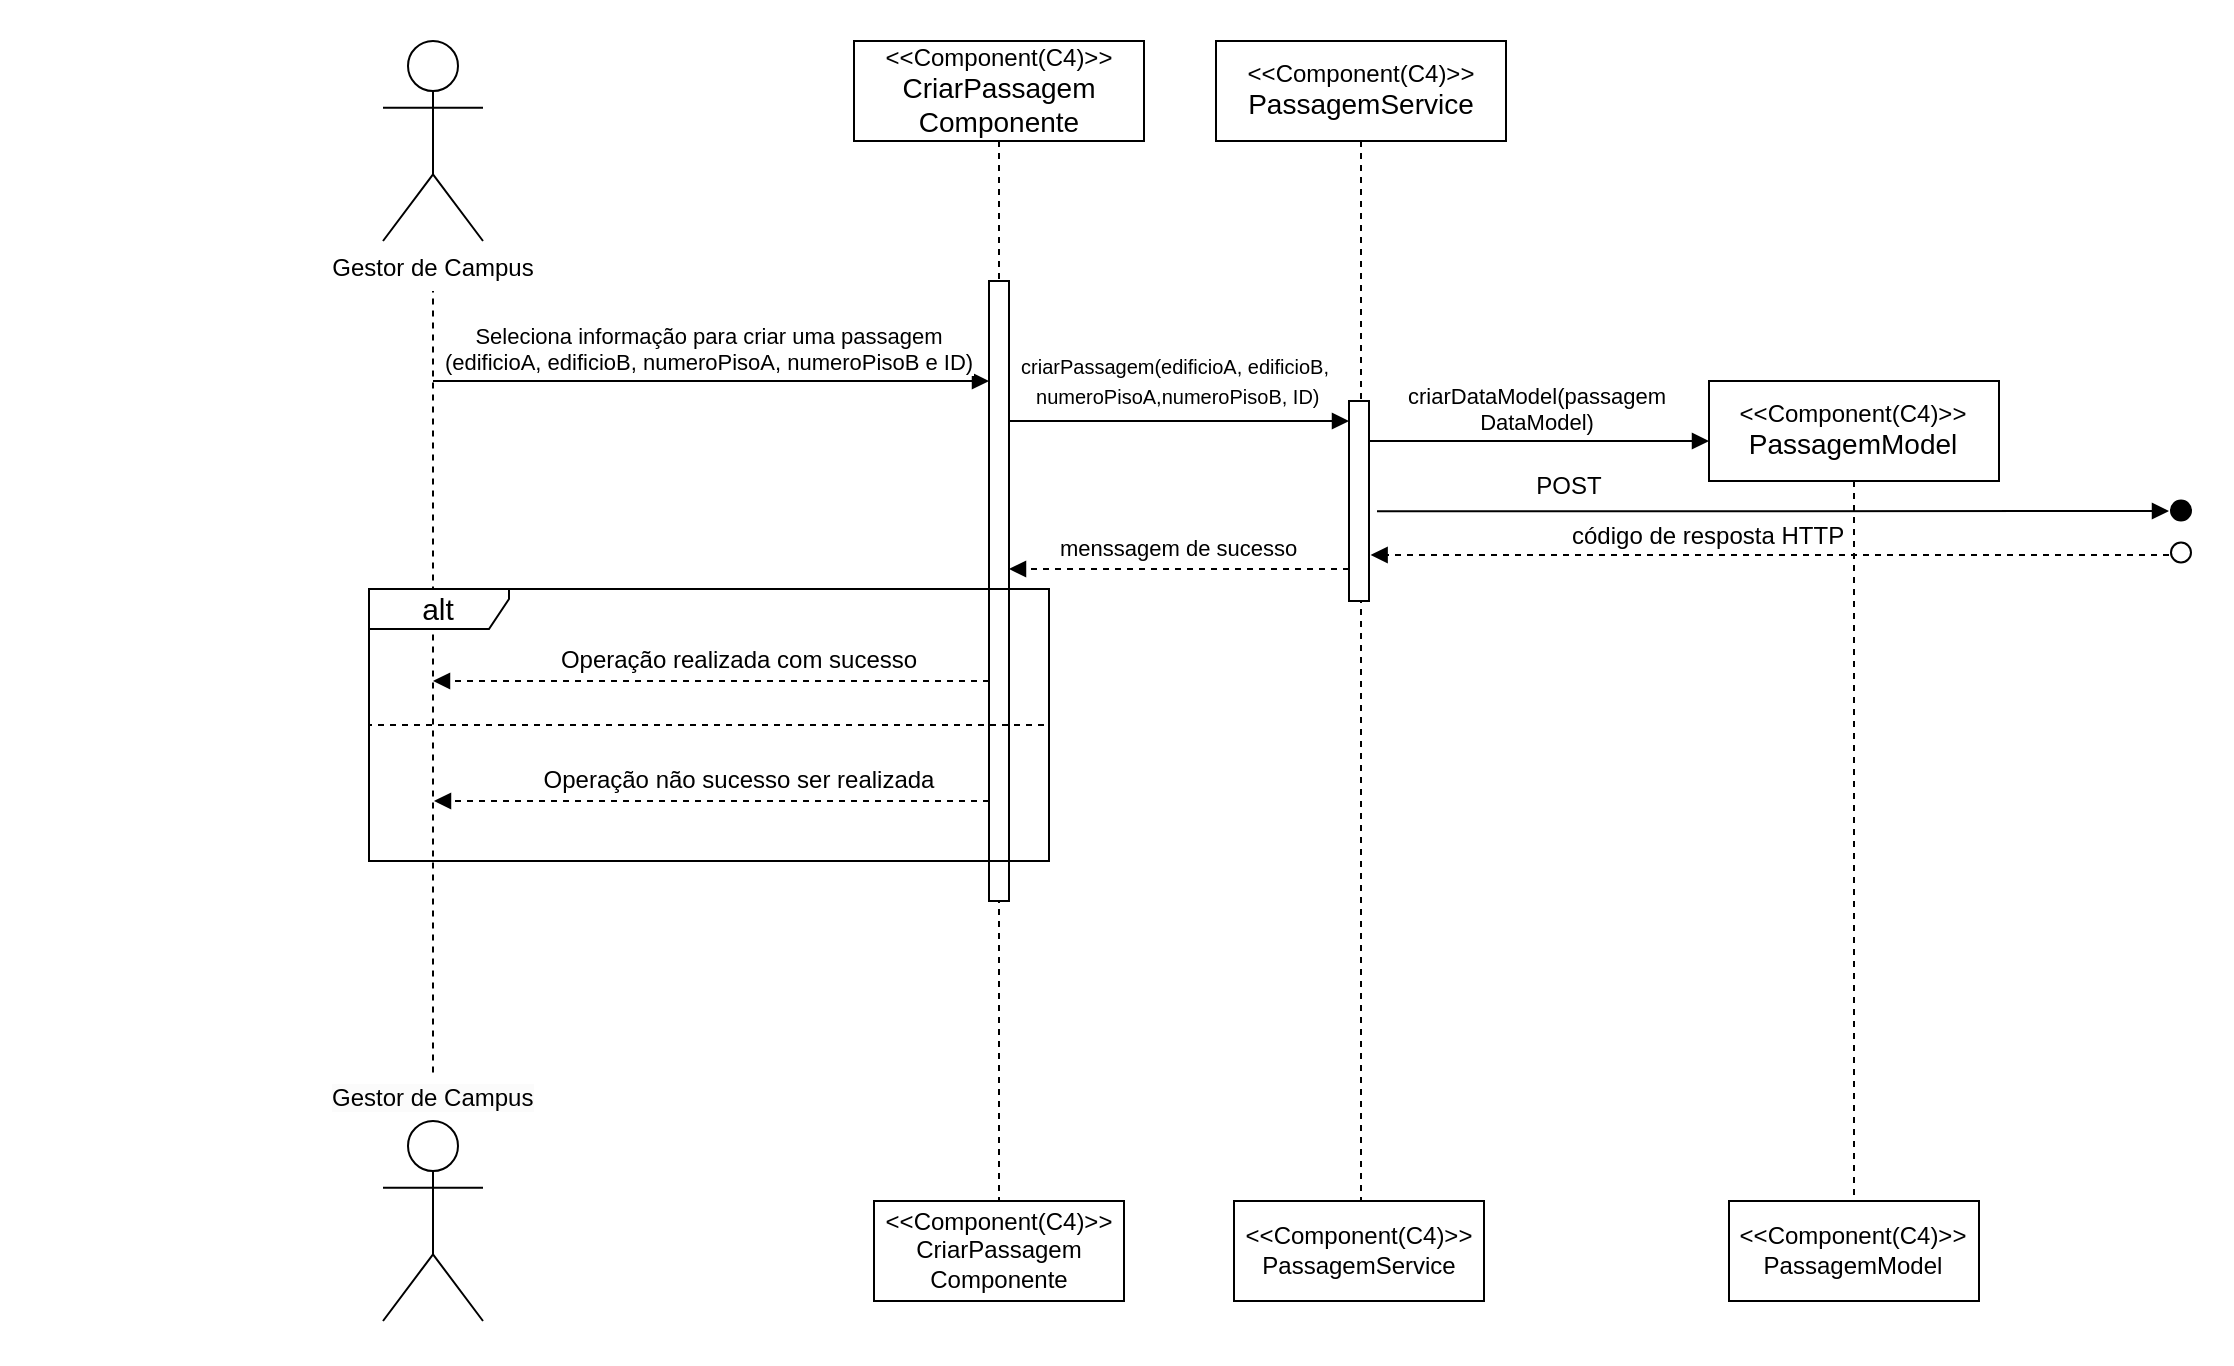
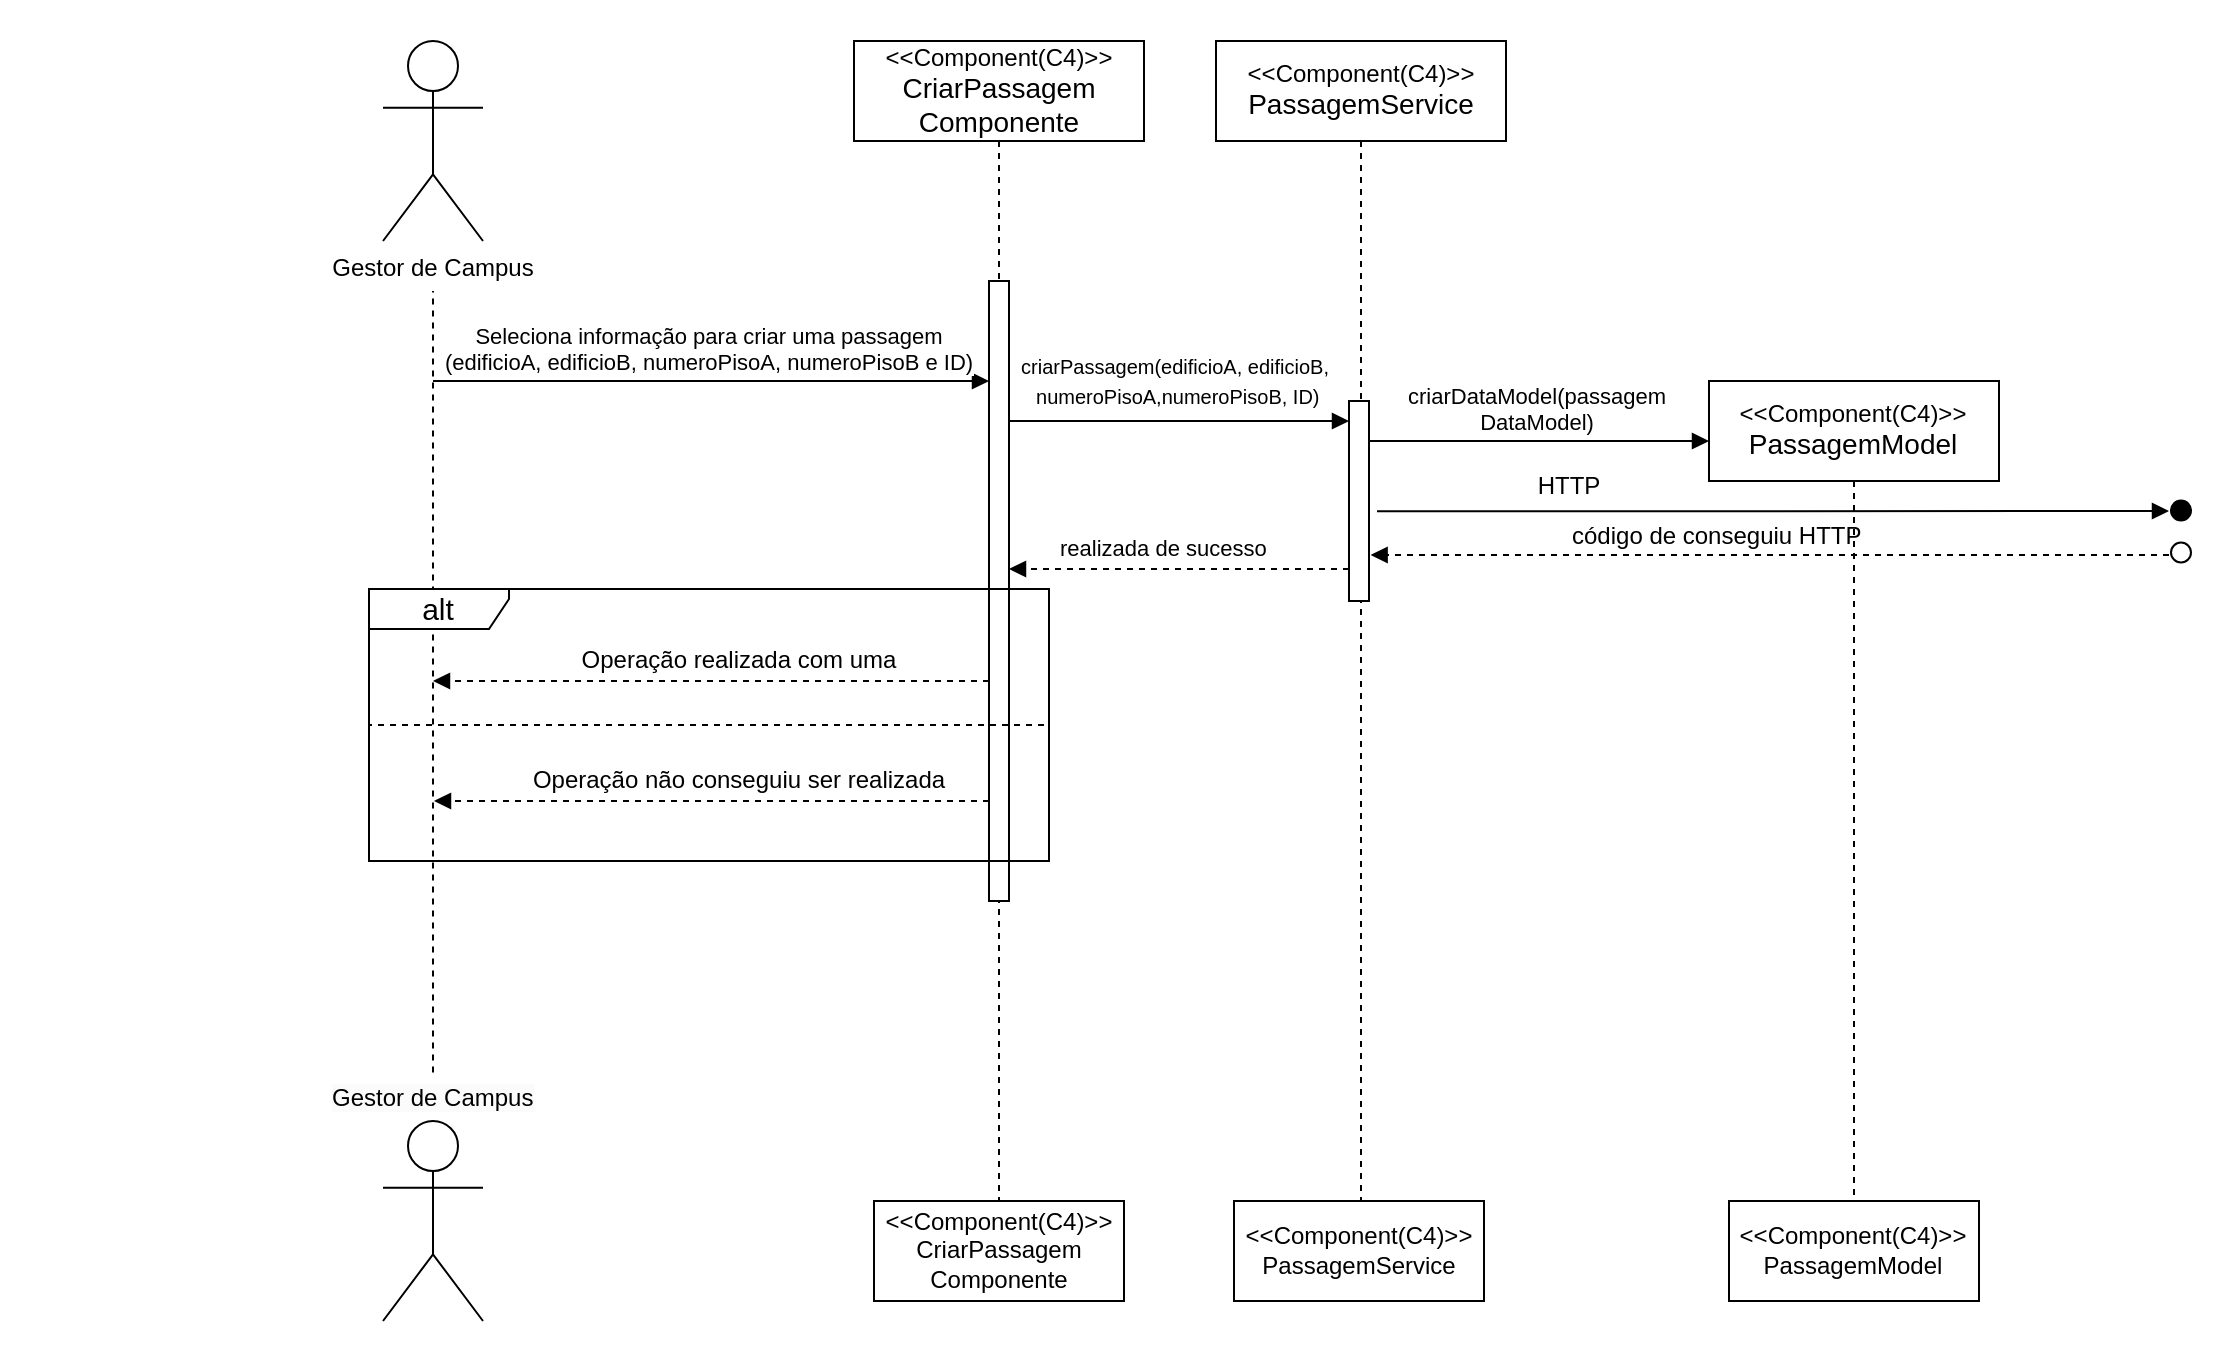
  <mxCell id="0" />
  <mxCell id="1" parent="0" />
  <mxCell id="2" value="&amp;lt;&amp;lt;Component(C4)&amp;gt;&amp;gt;&lt;br style=&quot;border-color: var(--border-color);&quot;&gt;&lt;font style=&quot;font-size: 14px;&quot;&gt;CriarPassagem&lt;br&gt;Componente&lt;/font&gt;" style="shape=umlLifeline;perimeter=lifelinePerimeter;whiteSpace=wrap;html=1;container=1;dropTarget=0;collapsible=0;recursiveResize=0;outlineConnect=0;portConstraint=eastwest;newEdgeStyle={&quot;curved&quot;:0,&quot;rounded&quot;:0};size=50;" vertex="1" parent="1"><mxGeometry x="426.5" y="20" width="145" height="580" as="geometry" /></mxCell>
  <mxCell id="3" value="&amp;lt;&amp;lt;Component(C4)&amp;gt;&amp;gt;&lt;br style=&quot;border-color: var(--border-color);&quot;&gt;CriarPassagem&lt;br&gt;Componente" style="shape=umlLifeline;perimeter=lifelinePerimeter;whiteSpace=wrap;html=1;container=1;dropTarget=0;collapsible=0;recursiveResize=0;outlineConnect=0;portConstraint=eastwest;newEdgeStyle={&quot;curved&quot;:0,&quot;rounded&quot;:0};size=60;" vertex="1" parent="1"><mxGeometry x="436.5" y="600" width="125" height="50" as="geometry" /></mxCell>
  <mxCell id="4" value="Gestor de Campus" style="shape=umlActor;verticalLabelPosition=bottom;verticalAlign=top;html=1;outlineConnect=0;" vertex="1" parent="1"><mxGeometry x="191" y="20" width="50" height="100" as="geometry" /></mxCell>
  <mxCell id="5" value="" style="line;strokeWidth=1;dashed=1;labelPosition=center;verticalLabelPosition=bottom;align=left;verticalAlign=top;spacingLeft=20;spacingTop=15;html=1;whiteSpace=wrap;rotation=-90;" vertex="1" parent="1"><mxGeometry x="20.63" y="335.38" width="390.75" height="10" as="geometry" /></mxCell>
  <mxCell id="6" value="Actor" style="shape=umlActor;verticalLabelPosition=bottom;verticalAlign=top;html=1;outlineConnect=0;textOpacity=0;" vertex="1" parent="1"><mxGeometry x="191" y="560" width="50" height="100" as="geometry" /></mxCell>
  <mxCell id="7" value="Seleciona informação para criar uma passagem&lt;br&gt;(edificioA, edificioB, numeroPisoA, numeroPisoB e ID)" style="html=1;verticalAlign=bottom;endArrow=block;curved=0;rounded=0;" edge="1" parent="1" target="8"><mxGeometry x="-0.007" width="80" relative="1" as="geometry"><mxPoint x="216" y="190" as="sourcePoint" /><mxPoint x="296" y="190" as="targetPoint" /><mxPoint as="offset" /></mxGeometry></mxCell>
  <mxCell id="8" value="" style="html=1;points=[[0,0,0,0,5],[0,1,0,0,-5],[1,0,0,0,5],[1,1,0,0,-5]];perimeter=orthogonalPerimeter;outlineConnect=0;targetShapes=umlLifeline;portConstraint=eastwest;newEdgeStyle={&quot;curved&quot;:0,&quot;rounded&quot;:0};" vertex="1" parent="1"><mxGeometry x="494" y="140" width="10" height="310" as="geometry" /></mxCell>
  <mxCell id="9" value="&lt;span style=&quot;color: rgb(0, 0, 0); font-family: Helvetica; font-size: 12px; font-style: normal; font-variant-ligatures: normal; font-variant-caps: normal; font-weight: 400; letter-spacing: normal; orphans: 2; text-align: center; text-indent: 0px; text-transform: none; widows: 2; word-spacing: 0px; -webkit-text-stroke-width: 0px; background-color: rgb(251, 251, 251); text-decoration-thickness: initial; text-decoration-style: initial; text-decoration-color: initial; float: none; display: inline !important;&quot;&gt;Gestor de Campus&lt;/span&gt;" style="text;whiteSpace=wrap;html=1;" vertex="1" parent="1"><mxGeometry x="164" y="535" width="130" height="40" as="geometry" /></mxCell>
  <mxCell id="10" value="&amp;lt;&amp;lt;Component(C4)&amp;gt;&amp;gt;&lt;br style=&quot;border-color: var(--border-color);&quot;&gt;&lt;font style=&quot;font-size: 14px;&quot;&gt;PassagemService&lt;/font&gt;" style="shape=umlLifeline;perimeter=lifelinePerimeter;whiteSpace=wrap;html=1;container=1;dropTarget=0;collapsible=0;recursiveResize=0;outlineConnect=0;portConstraint=eastwest;newEdgeStyle={&quot;curved&quot;:0,&quot;rounded&quot;:0};size=50;" vertex="1" parent="1"><mxGeometry x="607.5" y="20" width="145" height="580" as="geometry" /></mxCell>
  <mxCell id="11" value="&amp;lt;&amp;lt;Component(C4)&amp;gt;&amp;gt;&lt;br style=&quot;border-color: var(--border-color);&quot;&gt;PassagemService" style="shape=umlLifeline;perimeter=lifelinePerimeter;whiteSpace=wrap;html=1;container=1;dropTarget=0;collapsible=0;recursiveResize=0;outlineConnect=0;portConstraint=eastwest;newEdgeStyle={&quot;curved&quot;:0,&quot;rounded&quot;:0};size=60;" vertex="1" parent="1"><mxGeometry x="616.5" y="600" width="125" height="50" as="geometry" /></mxCell>
  <mxCell id="12" value="" style="html=1;points=[[0,0,0,0,5],[0,1,0,0,-5],[1,0,0,0,5],[1,1,0,0,-5]];perimeter=orthogonalPerimeter;outlineConnect=0;targetShapes=umlLifeline;portConstraint=eastwest;newEdgeStyle={&quot;curved&quot;:0,&quot;rounded&quot;:0};" vertex="1" parent="1"><mxGeometry x="674" y="200" width="10" height="100" as="geometry" /></mxCell>
  <mxCell id="13" value="" style="html=1;verticalAlign=bottom;endArrow=block;curved=0;rounded=0;" edge="1" parent="1"><mxGeometry x="0.059" y="10" width="80" relative="1" as="geometry"><mxPoint x="504" y="210" as="sourcePoint" /><mxPoint x="674" y="210" as="targetPoint" /><mxPoint as="offset" /></mxGeometry></mxCell>
  <mxCell id="14" value="" style="html=1;verticalAlign=bottom;labelBackgroundColor=none;endArrow=block;endFill=1;dashed=1;rounded=0;" edge="1" parent="1"><mxGeometry width="160" relative="1" as="geometry"><mxPoint x="674" y="284" as="sourcePoint" /><mxPoint x="504" y="284" as="targetPoint" /><Array as="points"><mxPoint x="584" y="284" /></Array></mxGeometry></mxCell>
- <mxCell id="15" value="&lt;span style=&quot;color: rgb(0, 0, 0); font-family: Helvetica; font-size: 11px; font-style: normal; font-variant-ligatures: normal; font-variant-caps: normal; font-weight: 400; letter-spacing: normal; orphans: 2; text-align: center; text-indent: 0px; text-transform: none; widows: 2; word-spacing: 0px; -webkit-text-stroke-width: 0px; background-color: rgb(255, 255, 255); text-decoration-thickness: initial; text-decoration-style: initial; text-decoration-color: initial; float: none; display: inline !important;&quot;&gt;menssagem de sucesso&lt;/span&gt;" style="text;whiteSpace=wrap;html=1;" vertex="1" parent="1"><mxGeometry x="528" y="259.75" width="160" height="40" as="geometry" /></mxCell>
+ <mxCell id="15" value="&lt;span style=&quot;color: rgb(0, 0, 0); font-family: Helvetica; font-size: 11px; font-style: normal; font-variant-ligatures: normal; font-variant-caps: normal; font-weight: 400; letter-spacing: normal; orphans: 2; text-align: center; text-indent: 0px; text-transform: none; widows: 2; word-spacing: 0px; -webkit-text-stroke-width: 0px; background-color: rgb(255, 255, 255); text-decoration-thickness: initial; text-decoration-style: initial; text-decoration-color: initial; float: none; display: inline !important;&quot;&gt;realizada de sucesso&lt;/span&gt;" style="text;whiteSpace=wrap;html=1;" vertex="1" parent="1"><mxGeometry x="528" y="259.75" width="160" height="40" as="geometry" /></mxCell>
  <mxCell id="16" value="&lt;font style=&quot;font-size: 15px;&quot;&gt;alt&lt;/font&gt;" style="shape=umlFrame;whiteSpace=wrap;html=1;pointerEvents=0;recursiveResize=0;container=1;collapsible=0;width=70;align=center;height=20;" vertex="1" parent="1"><mxGeometry x="184" y="294" width="340" height="136" as="geometry" /></mxCell>
  <mxCell id="17" value="" style="html=1;verticalAlign=bottom;labelBackgroundColor=none;endArrow=block;endFill=1;dashed=1;rounded=0;" edge="1" parent="16" source="8"><mxGeometry width="160" relative="1" as="geometry"><mxPoint x="308" y="106" as="sourcePoint" /><mxPoint x="32.5" y="106" as="targetPoint" /></mxGeometry></mxCell>
- <mxCell id="18" value="Operação não sucesso ser realizada" style="text;html=1;align=center;verticalAlign=middle;resizable=0;points=[];autosize=1;strokeColor=none;fillColor=none;" vertex="1" parent="16"><mxGeometry x="70" y="81" width="230" height="30" as="geometry" /></mxCell>
- <mxCell id="19" value="Operação realizada com sucesso" style="text;html=1;align=center;verticalAlign=middle;resizable=0;points=[];autosize=1;strokeColor=none;fillColor=none;" vertex="1" parent="16"><mxGeometry x="85" y="21" width="200" height="30" as="geometry" /></mxCell>
+ <mxCell id="18" value="Operação não conseguiu ser realizada" style="text;html=1;align=center;verticalAlign=middle;resizable=0;points=[];autosize=1;strokeColor=none;fillColor=none;" vertex="1" parent="16"><mxGeometry x="70" y="81" width="230" height="30" as="geometry" /></mxCell>
+ <mxCell id="19" value="Operação realizada com uma" style="text;html=1;align=center;verticalAlign=middle;resizable=0;points=[];autosize=1;strokeColor=none;fillColor=none;" vertex="1" parent="16"><mxGeometry x="85" y="21" width="200" height="30" as="geometry" /></mxCell>
  <mxCell id="20" value="" style="html=1;verticalAlign=bottom;labelBackgroundColor=none;endArrow=block;endFill=1;dashed=1;rounded=0;" edge="1" parent="16" source="8"><mxGeometry width="160" relative="1" as="geometry"><mxPoint x="310" y="45.58" as="sourcePoint" /><mxPoint x="32" y="46" as="targetPoint" /></mxGeometry></mxCell>
  <mxCell id="21" value="" style="line;strokeWidth=1;dashed=1;labelPosition=center;verticalLabelPosition=bottom;align=left;verticalAlign=top;spacingLeft=20;spacingTop=15;html=1;whiteSpace=wrap;rotation=-180;" vertex="1" parent="16"><mxGeometry y="63" width="337.5" height="10" as="geometry" /></mxCell>
  <mxCell id="22" value="&amp;lt;&amp;lt;Component(C4)&amp;gt;&amp;gt;&lt;br style=&quot;border-color: var(--border-color);&quot;&gt;&lt;span style=&quot;font-size: 14px;&quot;&gt;PassagemModel&lt;/span&gt;" style="shape=umlLifeline;perimeter=lifelinePerimeter;whiteSpace=wrap;html=1;container=1;dropTarget=0;collapsible=0;recursiveResize=0;outlineConnect=0;portConstraint=eastwest;newEdgeStyle={&quot;curved&quot;:0,&quot;rounded&quot;:0};size=50;" vertex="1" parent="1"><mxGeometry x="854" y="190" width="145" height="440" as="geometry" /></mxCell>
  <mxCell id="23" value="&amp;lt;&amp;lt;Component(C4)&amp;gt;&amp;gt;&lt;br style=&quot;border-color: var(--border-color);&quot;&gt;PassagemModel" style="shape=umlLifeline;perimeter=lifelinePerimeter;whiteSpace=wrap;html=1;container=1;dropTarget=0;collapsible=0;recursiveResize=0;outlineConnect=0;portConstraint=eastwest;newEdgeStyle={&quot;curved&quot;:0,&quot;rounded&quot;:0};size=60;" vertex="1" parent="1"><mxGeometry x="864" y="600" width="125" height="50" as="geometry" /></mxCell>
  <mxCell id="24" value="criarDataModel(passagem&lt;br&gt;DataModel)" style="html=1;verticalAlign=bottom;endArrow=block;curved=0;rounded=0;" edge="1" parent="1"><mxGeometry x="-0.007" width="80" relative="1" as="geometry"><mxPoint x="684" y="220" as="sourcePoint" /><mxPoint x="854" y="220" as="targetPoint" /><mxPoint as="offset" /></mxGeometry></mxCell>
  <mxCell id="25" value="" style="html=1;verticalAlign=bottom;endArrow=block;curved=0;rounded=0;" edge="1" parent="1"><mxGeometry x="-0.007" width="80" relative="1" as="geometry"><mxPoint x="688" y="255.16" as="sourcePoint" /><mxPoint x="1084" y="255" as="targetPoint" /><mxPoint as="offset" /></mxGeometry></mxCell>
- <mxCell id="26" value="POST" style="text;html=1;align=center;verticalAlign=middle;resizable=0;points=[];autosize=1;strokeColor=none;fillColor=none;" vertex="1" parent="1"><mxGeometry x="754" y="228" width="60" height="30" as="geometry" /></mxCell>
+ <mxCell id="26" value="HTTP" style="text;html=1;align=center;verticalAlign=middle;resizable=0;points=[];autosize=1;strokeColor=none;fillColor=none;" vertex="1" parent="1"><mxGeometry x="754" y="228" width="60" height="30" as="geometry" /></mxCell>
  <mxCell id="27" value="" style="ellipse;html=1;fillColor=#000000;" vertex="1" parent="1"><mxGeometry x="1085" y="249.75" width="10" height="10" as="geometry" /></mxCell>
  <mxCell id="28" value="" style="ellipse;html=1;" vertex="1" parent="1"><mxGeometry x="1085" y="270.75" width="10" height="10" as="geometry" /></mxCell>
- <mxCell id="29" value="código de resposta HTTP" style="text;whiteSpace=wrap;html=1;" vertex="1" parent="1"><mxGeometry x="784" y="254" width="160" height="40" as="geometry" /></mxCell>
+ <mxCell id="29" value="código de conseguiu HTTP" style="text;whiteSpace=wrap;html=1;" vertex="1" parent="1"><mxGeometry x="784" y="254" width="160" height="40" as="geometry" /></mxCell>
  <mxCell id="30" value="" style="html=1;verticalAlign=bottom;labelBackgroundColor=none;endArrow=block;endFill=1;dashed=1;rounded=0;" edge="1" parent="1"><mxGeometry width="160" relative="1" as="geometry"><mxPoint x="1084" y="277" as="sourcePoint" /><mxPoint x="684.81" y="277" as="targetPoint" /></mxGeometry></mxCell>
  <mxCell id="31" value="&lt;font style=&quot;font-size: 10px;&quot;&gt;criarPassagem(edificioA, edificioB,&lt;br style=&quot;border-color: var(--border-color);&quot;&gt;&lt;span style=&quot;background-color: rgb(255, 255, 255);&quot;&gt;&amp;nbsp;numeroPisoA,numeroPisoB,&amp;nbsp;ID)&lt;/span&gt;&lt;/font&gt;" style="text;html=1;align=center;verticalAlign=middle;resizable=0;points=[];autosize=1;strokeColor=none;fillColor=none;" vertex="1" parent="1"><mxGeometry x="497" y="170" width="180" height="40" as="geometry" /></mxCell>
